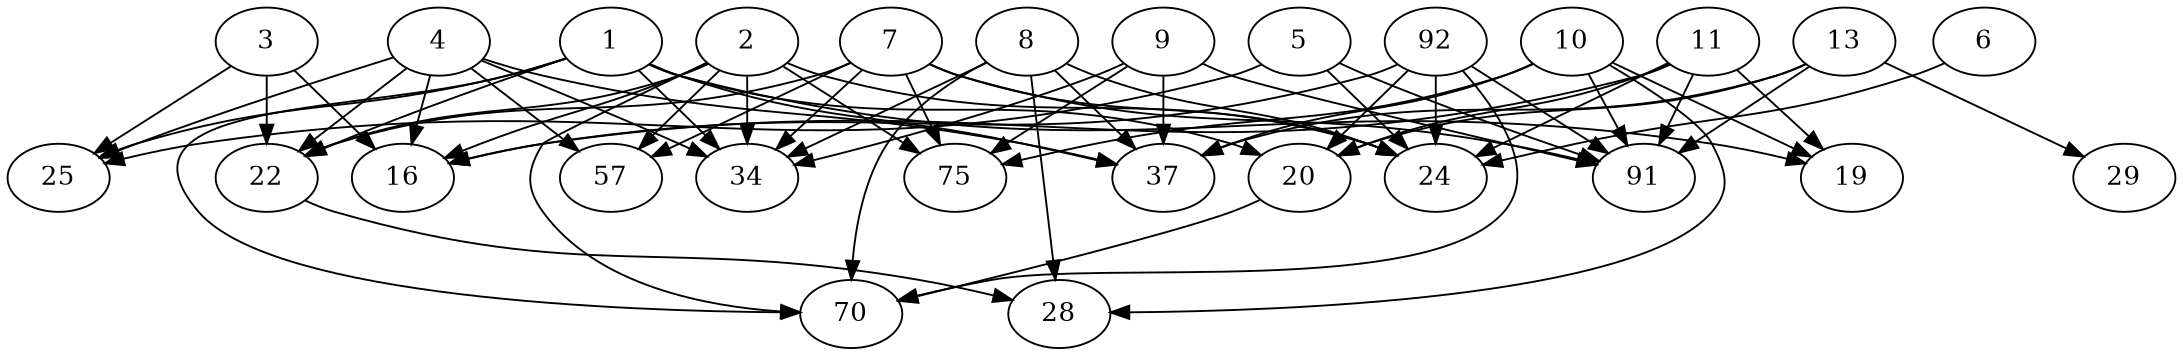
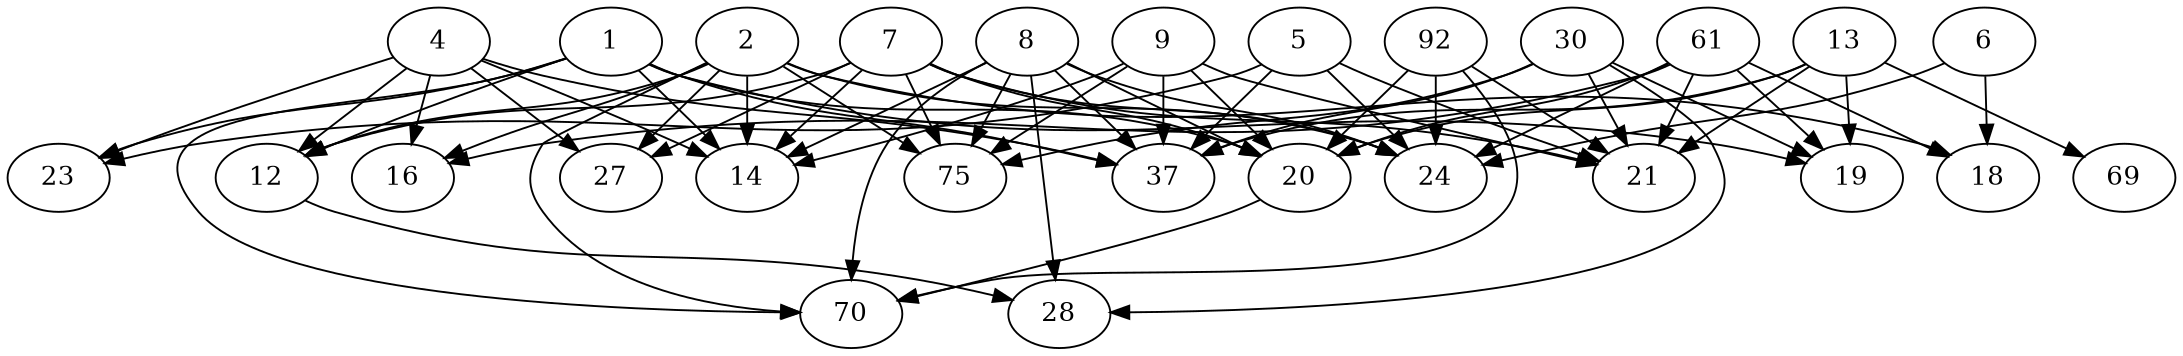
  digraph {
    node [alpha=0.03]
-   14 [alpha=0.13 label=34]
+   14 [alpha=0.13]
    1
    n3 [alpha=0.02 label=37]
    19 [alpha=0.00]
    20 [alpha=0.15]
-   22 [alpha=0.20]
-   25 [alpha=0.02]
+   22 [alpha=0.20 label=12]
+   25 [alpha=0.02 label=23]
    n8 [alpha=0.17 label=70]
    28 [alpha=0.18]
    2 [alpha=0.04]
+   18
    n12 [alpha=0.01 label=75]
    16 [alpha=0.20]
-   27 [label=57]
+   27
    24
-   3 [alpha=0.12]
    4 [alpha=0.02]
    5 [alpha=0.13]
-   21 [alpha=0.15 label=91]
+   21 [alpha=0.15]
    6 [alpha=0.07]
    7 [alpha=0.19]
    8 [alpha=0.06]
    9 [alpha=0.19]
-   10 [alpha=0.09]
-   11 [alpha=0.20]
+   10 [alpha=0.09 label=30]
+   11 [alpha=0.20 label=61]
    n26 [alpha=0.05 label=92]
    13 [alpha=0.08]
-   29 [alpha=0.14]
+   29 [alpha=0.14 label=69]
    1 -> 14
    1 -> n3
    1 -> 19
    1 -> 20
    1 -> 22
    1 -> 25
    1 -> n8
    20 -> n8
    22 -> 28
    2 -> 14
    2 -> 22
    2 -> n8
+   2 -> 18
    2 -> n12
    2 -> 16
    2 -> 27
    2 -> 24
-   3 -> 22
-   3 -> 25
-   3 -> 16
    4 -> 14
    4 -> n3
    4 -> 22
    4 -> 25
    4 -> 16
    4 -> 27
+   5 -> n3
    5 -> 25
    5 -> 24
    5 -> 21
+   6 -> 18
    6 -> 24
    7 -> 14
+   7 -> 20
    7 -> 22
    7 -> n12
    7 -> 27
    7 -> 24
    7 -> 21
    8 -> 14
    8 -> n3
+   8 -> 20
    8 -> n8
    8 -> 28
+   8 -> n12
    8 -> 24
    9 -> 14
    9 -> n3
+   9 -> 20
    9 -> n12
    9 -> 21
    10 -> n3
    10 -> 19
    10 -> 28
    10 -> n12
    10 -> 21
    11 -> 19
    11 -> 20
+   11 -> 18
    11 -> 16
    11 -> 24
    11 -> 21
    n26 -> 20
    n26 -> n8
-   n26 -> 16
    n26 -> 24
    n26 -> 21
    13 -> n3
+   13 -> 19
    13 -> 20
    13 -> 21
    13 -> 29
  }
